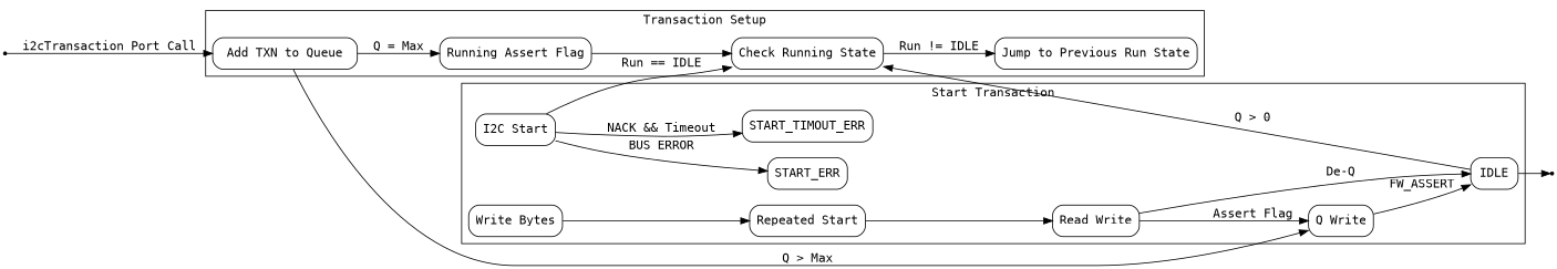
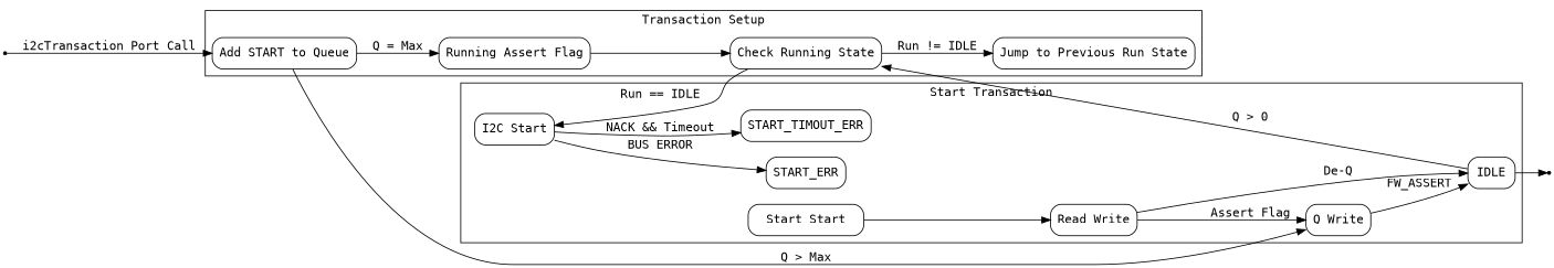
  digraph {
    fontname="DejaVu Sans Mono"
    rankdir=LR
    node [fontname="DejaVu Sans Mono" shape=rectangle style=rounded]
    edge [fontname="DejaVu Sans Mono"]
-   n1 [label="Add TXN to Queue"]
+   n1 [label="Add START to Queue"]
    n2 [label="Running Assert Flag"]
    n3 [label="Check Running State"]
    n4 [label="Jump to Previous Run State"]
    n5 [label="I2C Start"]
-   n6 [label="Write Bytes"]
-   n7 [label="Repeated Start"]
+   n7 [label="Start Start"]
    n8 [label="Read Write"]
    n9 [label="Q Write"]
    n10 [label=IDLE]
    n11 [label=START_ERR]
    n12 [label=START_TIMOUT_ERR]
    EXIT [shape=point style=""]
    ENTRY [shape=point style=""]
    subgraph cluster_1 {
      label="Transaction Setup"
      n1
      n2
      n3
      n4
    }
    subgraph cluster_2 {
      label="Start Transaction"
      n5
-     n6
      n7
      n8
      n9
      n10
      n11
      n12
    }
    n1 -> n2 [label="Q = Max"]
    n1 -> n9 [label="Q > Max"]
    n2 -> n3
    n3 -> n4 [label="Run != IDLE"]
-   n5 -> n3 [label="Run == IDLE"]
+   n3 -> n5 [label="Run == IDLE"]
    n5 -> n11 [label="BUS ERROR"]
    n5 -> n12 [label="NACK && Timeout"]
-   n6 -> n7
    n7 -> n8
    n8 -> n9 [label="Assert Flag"]
    n8 -> n10 [label="De-Q"]
    n9 -> n10 [label=FW_ASSERT]
    n10 -> n3 [label="Q > 0"]
    n10 -> EXIT
    ENTRY -> n1 [label="i2cTransaction Port Call"]
  }
